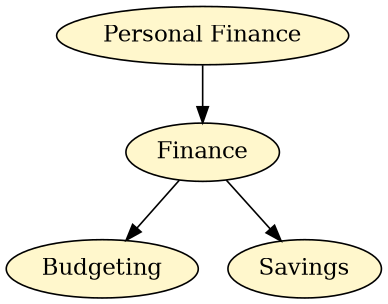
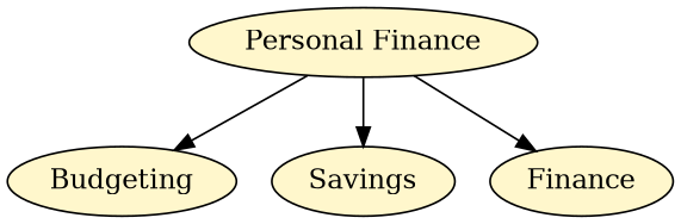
  digraph {
    rankdir=TB
    node [fillcolor="#FFF7CC" style=filled]
    n1 [label="Personal Finance"]
    n2 [label=Budgeting]
    n3 [label=Savings]
    n4 [label=Finance]
-   n4 -> n2
-   n4 -> n3
+   n1 -> n2
+   n1 -> n3
    n1 -> n4
  }
